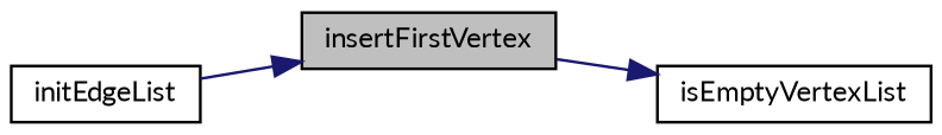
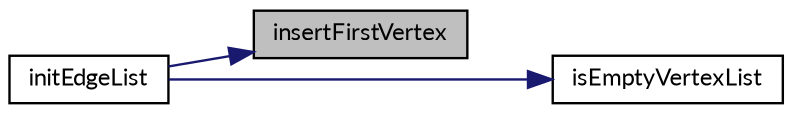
  digraph {
    fontname=Lato
    rankdir=LR
    node [color=black fillcolor=white fontname=Lato fontsize=10 shape=record style=filled]
    edge [color=midnightblue fontname=Lato fontsize=10 labelfontname=Helvetica labelfontsize=10 style=solid]
    n1 [fillcolor=grey75 fontcolor=black height=0.2 label=insertFirstVertex width=0.4]
    n2 [height=0.2 label=isEmptyVertexList width=0.4]
    n3 [height=0.2 label=initEdgeList width=0.4]
-   n1 -> n2
+   n3 -> n2
    n3 -> n1
  }
